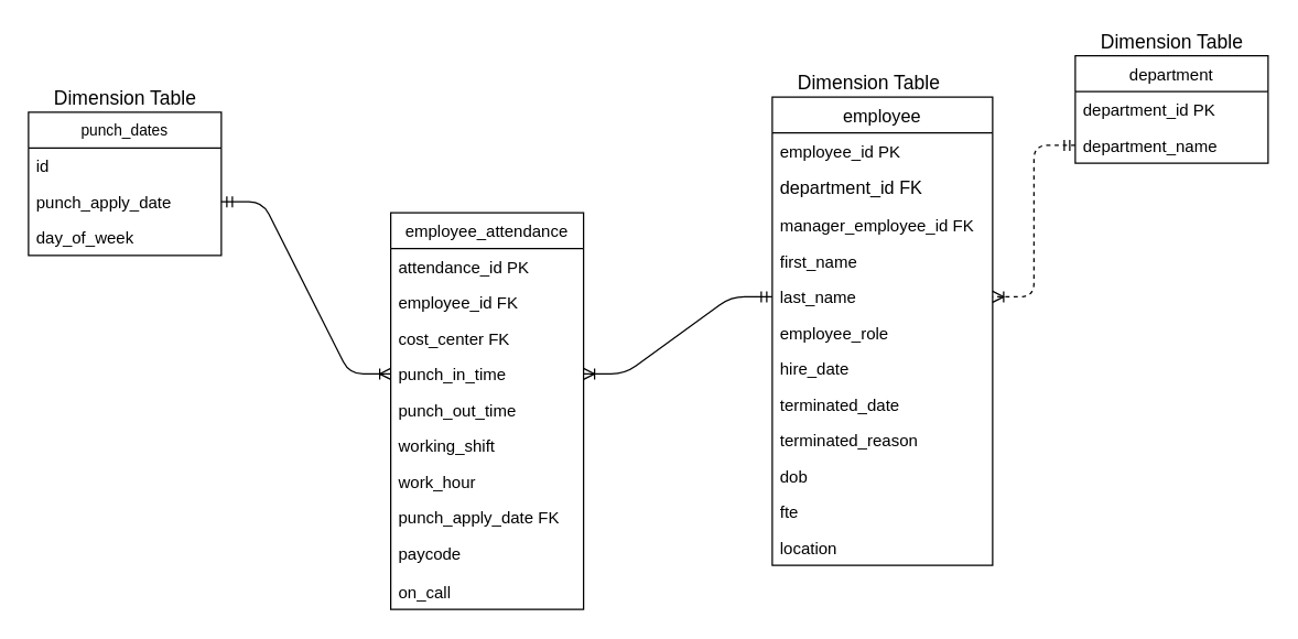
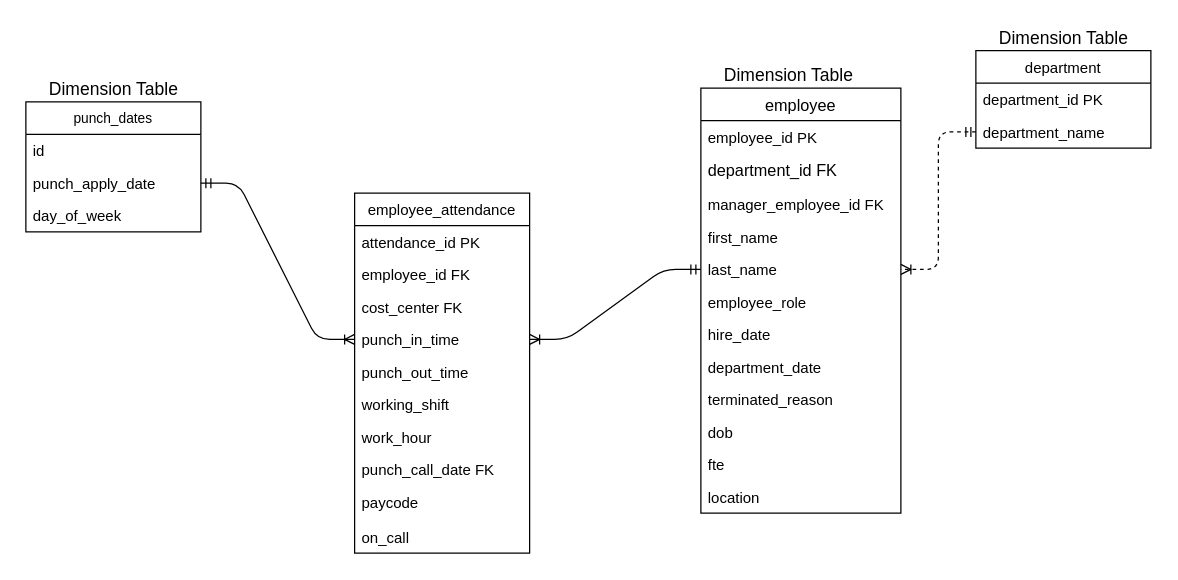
  <mxCell id="0" />
  <mxCell id="1" parent="0" />
  <mxCell id="2" value="department" style="swimlane;fontStyle=0;childLayout=stackLayout;horizontal=1;startSize=26;horizontalStack=0;resizeParent=1;resizeParentMax=0;resizeLast=0;collapsible=1;marginBottom=0;" parent="1" vertex="1"><mxGeometry x="780" y="40" width="140" height="78" as="geometry" /></mxCell>
  <mxCell id="3" value="department_id PK" style="text;strokeColor=none;fillColor=none;align=left;verticalAlign=top;spacingLeft=4;spacingRight=4;overflow=hidden;rotatable=0;points=[[0,0.5],[1,0.5]];portConstraint=eastwest;" parent="2" vertex="1"><mxGeometry y="26" width="140" height="26" as="geometry" /></mxCell>
  <mxCell id="4" value="department_name" style="text;strokeColor=none;fillColor=none;align=left;verticalAlign=top;spacingLeft=4;spacingRight=4;overflow=hidden;rotatable=0;points=[[0,0.5],[1,0.5]];portConstraint=eastwest;" parent="2" vertex="1"><mxGeometry y="52" width="140" height="26" as="geometry" /></mxCell>
  <mxCell id="5" value="employee" style="swimlane;fontStyle=0;childLayout=stackLayout;horizontal=1;startSize=26;horizontalStack=0;resizeParent=1;resizeParentMax=0;resizeLast=0;collapsible=1;marginBottom=0;fontSize=13;" parent="1" vertex="1"><mxGeometry x="560" y="70" width="160" height="340" as="geometry" /></mxCell>
  <mxCell id="6" value="employee_id PK" style="text;strokeColor=none;fillColor=none;align=left;verticalAlign=top;spacingLeft=4;spacingRight=4;overflow=hidden;rotatable=0;points=[[0,0.5],[1,0.5]];portConstraint=eastwest;" parent="5" vertex="1"><mxGeometry y="26" width="160" height="26" as="geometry" /></mxCell>
  <mxCell id="7" value="department_id FK&#10;" style="text;strokeColor=none;fillColor=none;align=left;verticalAlign=top;spacingLeft=4;spacingRight=4;overflow=hidden;rotatable=0;points=[[0,0.5],[1,0.5]];portConstraint=eastwest;fontSize=13;" vertex="1" parent="5"><mxGeometry y="52" width="160" height="28" as="geometry" /></mxCell>
  <mxCell id="8" value="manager_employee_id FK" style="text;strokeColor=none;fillColor=none;align=left;verticalAlign=top;spacingLeft=4;spacingRight=4;overflow=hidden;rotatable=0;points=[[0,0.5],[1,0.5]];portConstraint=eastwest;" vertex="1" parent="5"><mxGeometry y="80" width="160" height="26" as="geometry" /></mxCell>
  <mxCell id="9" value="first_name" style="text;strokeColor=none;fillColor=none;align=left;verticalAlign=top;spacingLeft=4;spacingRight=4;overflow=hidden;rotatable=0;points=[[0,0.5],[1,0.5]];portConstraint=eastwest;" parent="5" vertex="1"><mxGeometry y="106" width="160" height="26" as="geometry" /></mxCell>
  <mxCell id="10" value="last_name" style="text;strokeColor=none;fillColor=none;align=left;verticalAlign=top;spacingLeft=4;spacingRight=4;overflow=hidden;rotatable=0;points=[[0,0.5],[1,0.5]];portConstraint=eastwest;" parent="5" vertex="1"><mxGeometry y="132" width="160" height="26" as="geometry" /></mxCell>
  <mxCell id="11" value="employee_role" style="text;strokeColor=none;fillColor=none;align=left;verticalAlign=top;spacingLeft=4;spacingRight=4;overflow=hidden;rotatable=0;points=[[0,0.5],[1,0.5]];portConstraint=eastwest;" parent="5" vertex="1"><mxGeometry y="158" width="160" height="26" as="geometry" /></mxCell>
  <mxCell id="12" value="hire_date" style="text;strokeColor=none;fillColor=none;align=left;verticalAlign=top;spacingLeft=4;spacingRight=4;overflow=hidden;rotatable=0;points=[[0,0.5],[1,0.5]];portConstraint=eastwest;" parent="5" vertex="1"><mxGeometry y="184" width="160" height="26" as="geometry" /></mxCell>
- <mxCell id="13" value="terminated_date" style="text;strokeColor=none;fillColor=none;align=left;verticalAlign=top;spacingLeft=4;spacingRight=4;overflow=hidden;rotatable=0;points=[[0,0.5],[1,0.5]];portConstraint=eastwest;" parent="5" vertex="1"><mxGeometry y="210" width="160" height="26" as="geometry" /></mxCell>
+ <mxCell id="13" value="department_date" style="text;strokeColor=none;fillColor=none;align=left;verticalAlign=top;spacingLeft=4;spacingRight=4;overflow=hidden;rotatable=0;points=[[0,0.5],[1,0.5]];portConstraint=eastwest;" parent="5" vertex="1"><mxGeometry y="210" width="160" height="26" as="geometry" /></mxCell>
  <mxCell id="14" value="terminated_reason    " style="text;strokeColor=none;fillColor=none;align=left;verticalAlign=top;spacingLeft=4;spacingRight=4;overflow=hidden;rotatable=0;points=[[0,0.5],[1,0.5]];portConstraint=eastwest;" parent="5" vertex="1"><mxGeometry y="236" width="160" height="26" as="geometry" /></mxCell>
  <mxCell id="15" value="dob" style="text;strokeColor=none;fillColor=none;align=left;verticalAlign=top;spacingLeft=4;spacingRight=4;overflow=hidden;rotatable=0;points=[[0,0.5],[1,0.5]];portConstraint=eastwest;" parent="5" vertex="1"><mxGeometry y="262" width="160" height="26" as="geometry" /></mxCell>
  <mxCell id="16" value="fte" style="text;strokeColor=none;fillColor=none;align=left;verticalAlign=top;spacingLeft=4;spacingRight=4;overflow=hidden;rotatable=0;points=[[0,0.5],[1,0.5]];portConstraint=eastwest;" parent="5" vertex="1"><mxGeometry y="288" width="160" height="26" as="geometry" /></mxCell>
  <mxCell id="17" value="location" style="text;strokeColor=none;fillColor=none;align=left;verticalAlign=top;spacingLeft=4;spacingRight=4;overflow=hidden;rotatable=0;points=[[0,0.5],[1,0.5]];portConstraint=eastwest;" parent="5" vertex="1"><mxGeometry y="314" width="160" height="26" as="geometry" /></mxCell>
  <mxCell id="18" value="&lt;font style=&quot;font-size: 14px&quot;&gt;Dimension Table&lt;/font&gt;" style="text;html=1;align=center;verticalAlign=middle;resizable=0;points=[];autosize=1;strokeColor=none;fillColor=none;" parent="1" vertex="1"><mxGeometry x="570" y="50" width="120" height="20" as="geometry" /></mxCell>
  <mxCell id="19" value="&lt;font style=&quot;font-size: 14px&quot;&gt;Dimension Table&lt;/font&gt;" style="text;html=1;align=center;verticalAlign=middle;resizable=0;points=[];autosize=1;strokeColor=none;fillColor=none;" parent="1" vertex="1"><mxGeometry x="30" y="61" width="120" height="20" as="geometry" /></mxCell>
  <mxCell id="20" value="employee_attendance" style="swimlane;fontStyle=0;childLayout=stackLayout;horizontal=1;startSize=26;horizontalStack=0;resizeParent=1;resizeParentMax=0;resizeLast=0;collapsible=1;marginBottom=0;" parent="1" vertex="1"><mxGeometry x="283" y="154" width="140" height="288" as="geometry" /></mxCell>
  <mxCell id="21" value="attendance_id PK" style="text;strokeColor=none;fillColor=none;align=left;verticalAlign=top;spacingLeft=4;spacingRight=4;overflow=hidden;rotatable=0;points=[[0,0.5],[1,0.5]];portConstraint=eastwest;" vertex="1" parent="20"><mxGeometry y="26" width="140" height="26" as="geometry" /></mxCell>
  <mxCell id="22" value="employee_id FK" style="text;strokeColor=none;fillColor=none;align=left;verticalAlign=top;spacingLeft=4;spacingRight=4;overflow=hidden;rotatable=0;points=[[0,0.5],[1,0.5]];portConstraint=eastwest;" parent="20" vertex="1"><mxGeometry y="52" width="140" height="26" as="geometry" /></mxCell>
  <mxCell id="23" value="cost_center FK" style="text;strokeColor=none;fillColor=none;align=left;verticalAlign=top;spacingLeft=4;spacingRight=4;overflow=hidden;rotatable=0;points=[[0,0.5],[1,0.5]];portConstraint=eastwest;" parent="20" vertex="1"><mxGeometry y="78" width="140" height="26" as="geometry" /></mxCell>
  <mxCell id="24" value="punch_in_time" style="text;strokeColor=none;fillColor=none;align=left;verticalAlign=top;spacingLeft=4;spacingRight=4;overflow=hidden;rotatable=0;points=[[0,0.5],[1,0.5]];portConstraint=eastwest;" parent="20" vertex="1"><mxGeometry y="104" width="140" height="26" as="geometry" /></mxCell>
  <mxCell id="25" value="punch_out_time" style="text;strokeColor=none;fillColor=none;align=left;verticalAlign=top;spacingLeft=4;spacingRight=4;overflow=hidden;rotatable=0;points=[[0,0.5],[1,0.5]];portConstraint=eastwest;" parent="20" vertex="1"><mxGeometry y="130" width="140" height="26" as="geometry" /></mxCell>
  <mxCell id="26" value="working_shift" style="text;strokeColor=none;fillColor=none;align=left;verticalAlign=top;spacingLeft=4;spacingRight=4;overflow=hidden;rotatable=0;points=[[0,0.5],[1,0.5]];portConstraint=eastwest;" vertex="1" parent="20"><mxGeometry y="156" width="140" height="26" as="geometry" /></mxCell>
  <mxCell id="27" value="work_hour" style="text;strokeColor=none;fillColor=none;align=left;verticalAlign=top;spacingLeft=4;spacingRight=4;overflow=hidden;rotatable=0;points=[[0,0.5],[1,0.5]];portConstraint=eastwest;" vertex="1" parent="20"><mxGeometry y="182" width="140" height="26" as="geometry" /></mxCell>
- <mxCell id="28" value="punch_apply_date FK" style="text;strokeColor=none;fillColor=none;align=left;verticalAlign=top;spacingLeft=4;spacingRight=4;overflow=hidden;rotatable=0;points=[[0,0.5],[1,0.5]];portConstraint=eastwest;" parent="20" vertex="1"><mxGeometry y="208" width="140" height="26" as="geometry" /></mxCell>
+ <mxCell id="28" value="punch_call_date FK" style="text;strokeColor=none;fillColor=none;align=left;verticalAlign=top;spacingLeft=4;spacingRight=4;overflow=hidden;rotatable=0;points=[[0,0.5],[1,0.5]];portConstraint=eastwest;" parent="20" vertex="1"><mxGeometry y="208" width="140" height="26" as="geometry" /></mxCell>
  <mxCell id="29" value="paycode" style="text;strokeColor=none;fillColor=none;align=left;verticalAlign=top;spacingLeft=4;spacingRight=4;overflow=hidden;rotatable=0;points=[[0,0.5],[1,0.5]];portConstraint=eastwest;" parent="20" vertex="1"><mxGeometry y="234" width="140" height="28" as="geometry" /></mxCell>
  <mxCell id="30" value="on_call" style="text;strokeColor=none;fillColor=none;align=left;verticalAlign=top;spacingLeft=4;spacingRight=4;overflow=hidden;rotatable=0;points=[[0,0.5],[1,0.5]];portConstraint=eastwest;" vertex="1" parent="20"><mxGeometry y="262" width="140" height="26" as="geometry" /></mxCell>
  <mxCell id="31" value="" style="edgeStyle=entityRelationEdgeStyle;fontSize=12;html=1;endArrow=ERoneToMany;startArrow=ERmandOne;entryX=1;entryY=0.5;entryDx=0;entryDy=0;exitX=0;exitY=0.5;exitDx=0;exitDy=0;" parent="1" target="24" edge="1" source="10"><mxGeometry width="100" height="100" relative="1" as="geometry"><mxPoint x="470" y="120" as="sourcePoint" /><mxPoint x="523" y="173" as="targetPoint" /></mxGeometry></mxCell>
  <mxCell id="32" value="" style="edgeStyle=entityRelationEdgeStyle;fontSize=12;html=1;endArrow=ERoneToMany;startArrow=ERmandOne;entryX=1;entryY=0.5;entryDx=0;entryDy=0;exitX=0;exitY=0.5;exitDx=0;exitDy=0;dashed=1;" edge="1" parent="1" source="4" target="10"><mxGeometry width="100" height="100" relative="1" as="geometry"><mxPoint x="837" y="60" as="sourcePoint" /><mxPoint x="700" y="164" as="targetPoint" /></mxGeometry></mxCell>
  <mxCell id="33" value="punch_dates" style="swimlane;fontStyle=0;childLayout=stackLayout;horizontal=1;startSize=26;horizontalStack=0;resizeParent=1;resizeParentMax=0;resizeLast=0;collapsible=1;marginBottom=0;fontSize=11;" vertex="1" parent="1"><mxGeometry x="20" y="81" width="140" height="104" as="geometry" /></mxCell>
  <mxCell id="34" value="id" style="text;strokeColor=none;fillColor=none;align=left;verticalAlign=top;spacingLeft=4;spacingRight=4;overflow=hidden;rotatable=0;points=[[0,0.5],[1,0.5]];portConstraint=eastwest;" vertex="1" parent="33"><mxGeometry y="26" width="140" height="26" as="geometry" /></mxCell>
  <mxCell id="35" value="punch_apply_date" style="text;strokeColor=none;fillColor=none;align=left;verticalAlign=top;spacingLeft=4;spacingRight=4;overflow=hidden;rotatable=0;points=[[0,0.5],[1,0.5]];portConstraint=eastwest;" vertex="1" parent="33"><mxGeometry y="52" width="140" height="26" as="geometry" /></mxCell>
  <mxCell id="36" value="day_of_week" style="text;strokeColor=none;fillColor=none;align=left;verticalAlign=top;spacingLeft=4;spacingRight=4;overflow=hidden;rotatable=0;points=[[0,0.5],[1,0.5]];portConstraint=eastwest;" vertex="1" parent="33"><mxGeometry y="78" width="140" height="26" as="geometry" /></mxCell>
  <mxCell id="37" value="" style="edgeStyle=entityRelationEdgeStyle;fontSize=12;html=1;endArrow=ERoneToMany;startArrow=ERmandOne;entryX=0;entryY=0.5;entryDx=0;entryDy=0;exitX=1;exitY=0.5;exitDx=0;exitDy=0;" edge="1" parent="1" source="35" target="24"><mxGeometry width="100" height="100" relative="1" as="geometry"><mxPoint x="570" y="225" as="sourcePoint" /><mxPoint x="433" y="281" as="targetPoint" /></mxGeometry></mxCell>
  <mxCell id="38" value="&lt;font style=&quot;font-size: 14px&quot;&gt;Dimension Table&lt;/font&gt;" style="text;html=1;align=center;verticalAlign=middle;resizable=0;points=[];autosize=1;strokeColor=none;fillColor=none;" vertex="1" parent="1"><mxGeometry x="790" y="20" width="120" height="20" as="geometry" /></mxCell>
